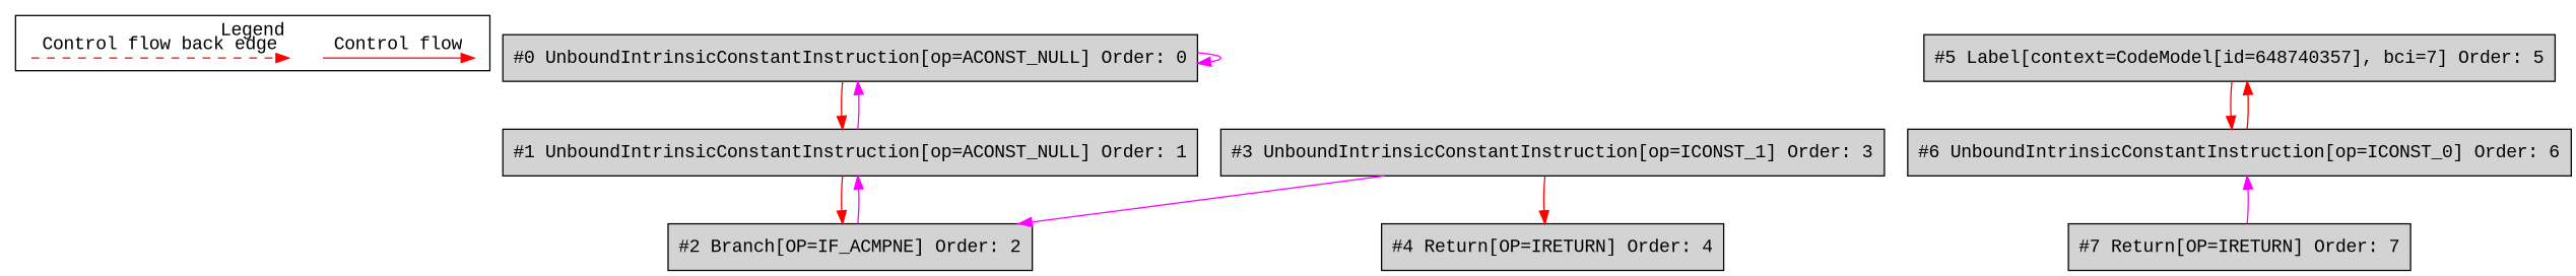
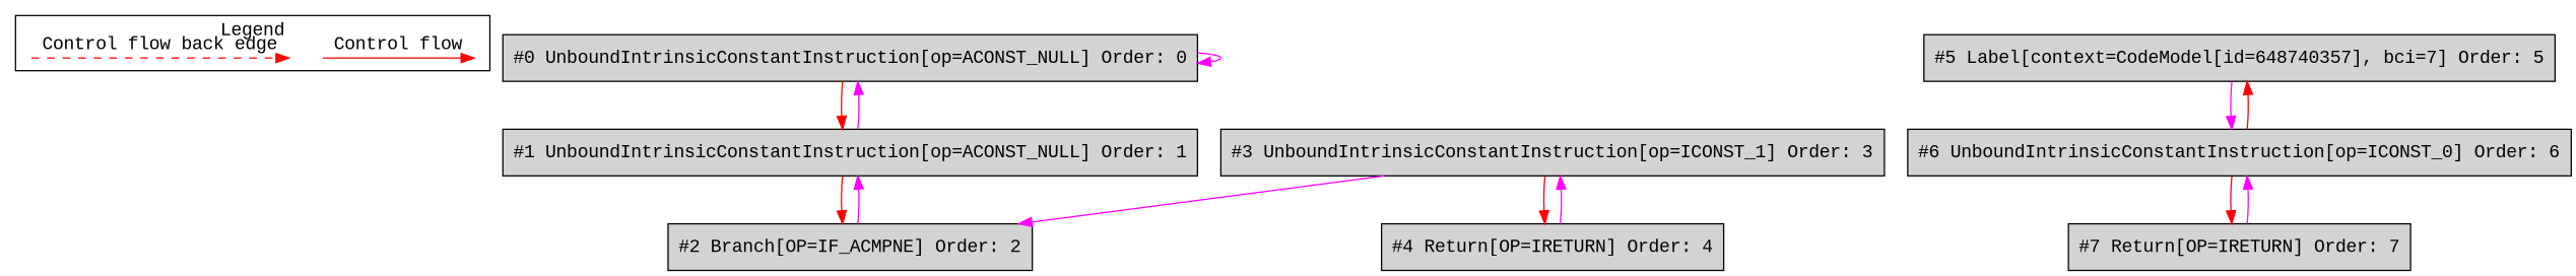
  digraph {
    fontname="Liberation Mono"
    ordering=in
    node [fontname="Liberation Mono" shape=box style=filled fillcolor=lightgrey]
    edge [color=red fontname="Liberation Mono"]
    c0 [shape=point style=invis fillcolor=""]
    c1 [shape=point style=invis fillcolor=""]
    c2 [shape=point style=invis fillcolor=""]
    c3 [shape=point style=invis fillcolor=""]
    n5 [label="#0 UnboundIntrinsicConstantInstruction[op=ACONST_NULL] Order: 0"]
    n6 [label="#1 UnboundIntrinsicConstantInstruction[op=ACONST_NULL] Order: 1"]
    n7 [label="#2 Branch[OP=IF_ACMPNE] Order: 2"]
    n8 [label="#3 UnboundIntrinsicConstantInstruction[op=ICONST_1] Order: 3"]
    n9 [label="#4 Return[OP=IRETURN] Order: 4"]
    n10 [label="#5 Label[context=CodeModel[id=648740357], bci=7] Order: 5"]
    n11 [label="#6 UnboundIntrinsicConstantInstruction[op=ICONST_0] Order: 6"]
    n12 [label="#7 Return[OP=IRETURN] Order: 7"]
    subgraph cluster_1 {
      label=Legend
      subgraph sub_2 {
        label=Legend
        rank=same
        c0
        c1
        c2
        c3
      }
    }
    c0 -> c1 [label="Control flow" style=solid]
    c2 -> c3 [label="Control flow back edge" style=dashed]
    n5 -> n5 [color=fuchsia]
    n5 -> n6
    n6 -> n5 [color=fuchsia]
    n6 -> n7
    n7 -> n6 [color=fuchsia]
    n8 -> n7 [color=fuchsia]
    n8 -> n9
-   n10 -> n11
+   n9 -> n8 [color=fuchsia]
+   n10 -> n11 [color=fuchsia]
    n11 -> n10
+   n11 -> n12
    n12 -> n11 [color=fuchsia]
  }
